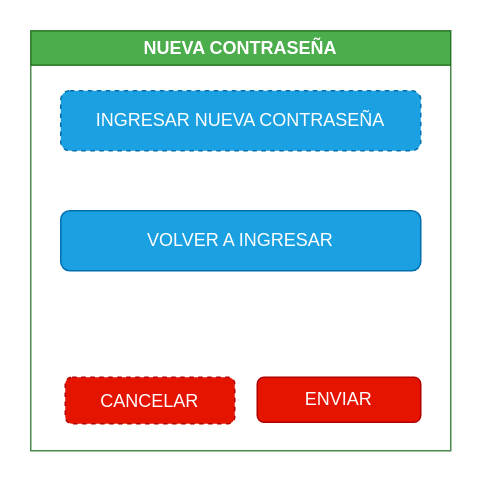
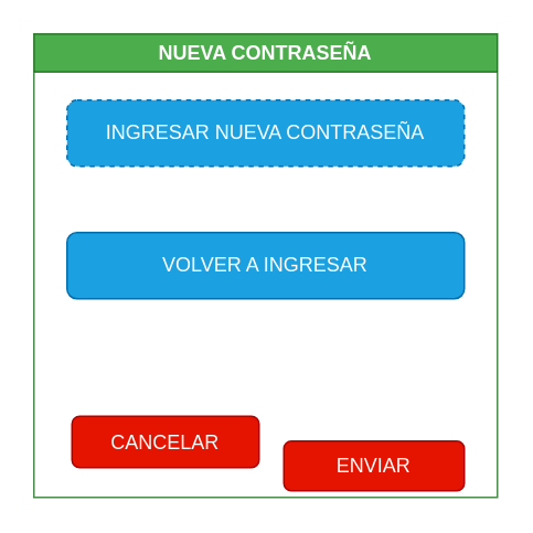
  <mxCell id="0" />
  <mxCell id="1" parent="0" />
  <mxCell id="2" value="NUEVA CONTRASEÑA" style="swimlane;whiteSpace=wrap;html=1;fillColor=#008a00;fontColor=#ffffff;strokeColor=#005700;opacity=70;swimlaneFillColor=none;" parent="1" vertex="1"><mxGeometry x="20" y="20" width="280" height="280" as="geometry" /></mxCell>
  <mxCell id="3" value="&lt;font style=&quot;vertical-align: inherit;&quot;&gt;&lt;font style=&quot;vertical-align: inherit;&quot;&gt;INGRESAR NUEVA CONTRASEÑA&lt;/font&gt;&lt;/font&gt;" style="rounded=1;whiteSpace=wrap;html=1;fillColor=#1ba1e2;fontColor=#ffffff;strokeColor=#006EAF;dashed=1;" parent="2" vertex="1"><mxGeometry x="20" y="40" width="240" height="40" as="geometry" /></mxCell>
  <mxCell id="4" value="VOLVER A INGRESAR" style="rounded=1;whiteSpace=wrap;html=1;fillColor=#1ba1e2;fontColor=#ffffff;strokeColor=#006EAF;" parent="2" vertex="1"><mxGeometry x="20" y="120" width="240" height="40" as="geometry" /></mxCell>
- <mxCell id="5" value="ENVIAR" style="rounded=1;whiteSpace=wrap;html=1;fillColor=#e51400;fontColor=#ffffff;strokeColor=#B20000;" parent="2" vertex="1"><mxGeometry x="151" y="231" width="109" height="30" as="geometry" /></mxCell>
- <mxCell id="6" value="&lt;div&gt;CANCELAR&lt;/div&gt;" style="rounded=1;whiteSpace=wrap;html=1;fillColor=#e51400;fontColor=#ffffff;strokeColor=#B20000;dashed=1;" vertex="1" parent="2"><mxGeometry x="23" y="231" width="113" height="31" as="geometry" /></mxCell>
+ <mxCell id="5" value="ENVIAR" style="rounded=1;whiteSpace=wrap;html=1;fillColor=#e51400;fontColor=#ffffff;strokeColor=#B20000;" parent="2" vertex="1"><mxGeometry x="151" y="246" width="109" height="30" as="geometry" /></mxCell>
+ <mxCell id="6" value="&lt;div&gt;CANCELAR&lt;/div&gt;" style="rounded=1;whiteSpace=wrap;html=1;fillColor=#e51400;fontColor=#ffffff;strokeColor=#B20000;" vertex="1" parent="2"><mxGeometry x="23" y="231" width="113" height="31" as="geometry" /></mxCell>
